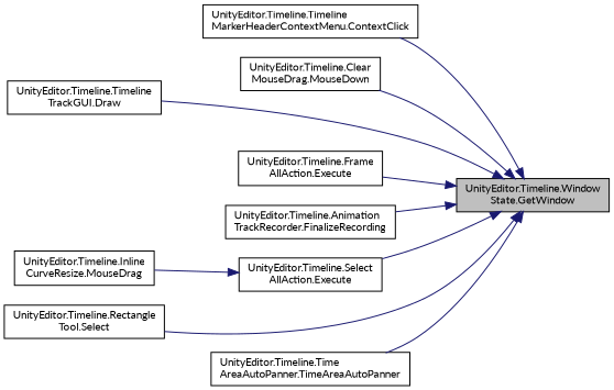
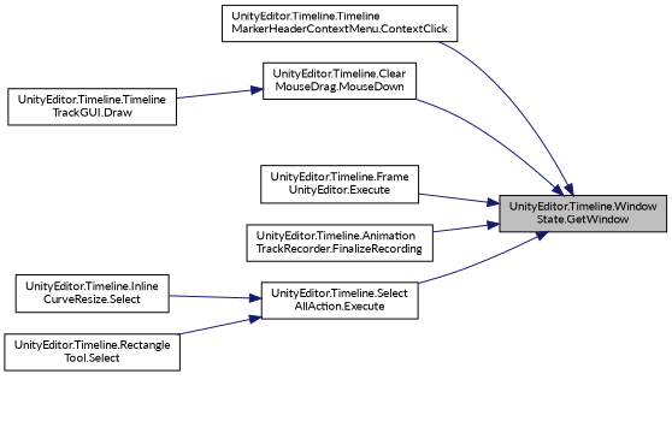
  digraph {
    fontname=Lato
    rankdir=RL
    node [color=black fillcolor=white fontname=Lato fontsize=10 shape=record style=filled]
    edge [color=midnightblue dir=back fontname=Lato fontsize=10 labelfontname=Helvetica labelfontsize=10 style=solid]
    n1 [fillcolor=grey75 fontcolor=black height=0.2 label="UnityEditor.Timeline.Window\lState.GetWindow" width=0.4]
    n2 [height=0.2 label="UnityEditor.Timeline.Timeline\lMarkerHeaderContextMenu.ContextClick" width=0.4]
    n3 [height=0.2 label="UnityEditor.Timeline.Timeline\lTrackGUI.Draw" width=0.4]
    n4 [height=0.2 label="UnityEditor.Timeline.Select\lAllAction.Execute" width=0.4]
-   n5 [height=0.2 label="UnityEditor.Timeline.Frame\lAllAction.Execute" width=0.4]
+   n5 [height=0.2 label="UnityEditor.Timeline.Frame\lUnityEditor.Execute" width=0.4]
    n6 [height=0.2 label="UnityEditor.Timeline.Animation\lTrackRecorder.FinalizeRecording" width=0.4]
    n7 [height=0.2 label="UnityEditor.Timeline.Clear\lMouseDrag.MouseDown" width=0.4]
    n8 [height=0.2 label="UnityEditor.Timeline.Rectangle\lTool.Select" width=0.4]
-   n9 [height=0.2 label="UnityEditor.Timeline.Time\lAreaAutoPanner.TimeAreaAutoPanner" width=0.4]
-   n10 [height=0.2 label="UnityEditor.Timeline.Inline\lCurveResize.MouseDrag" width=0.4]
+   n10 [height=0.2 label="UnityEditor.Timeline.Inline\lCurveResize.Select" width=0.4]
    n1 -> n2
-   n1 -> n3
+   n7 -> n3
    n1 -> n4
    n1 -> n5
    n1 -> n6
    n1 -> n7
-   n1 -> n8
-   n1 -> n9
+   n4 -> n8
    n4 -> n10
  }
